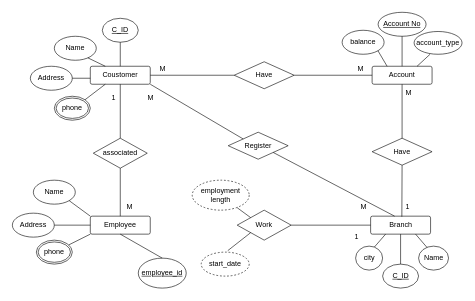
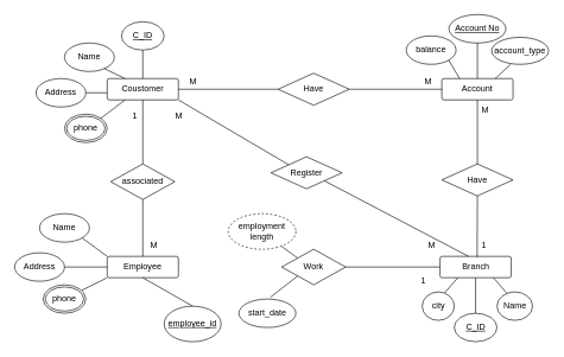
  <mxCell id="0" />
  <mxCell id="1" parent="0" />
  <mxCell id="2" value="Coustomer" style="rounded=1;arcSize=10;whiteSpace=wrap;html=1;align=center;" vertex="1" parent="1"><mxGeometry x="150" y="110" width="100" height="30" as="geometry" /></mxCell>
  <mxCell id="3" value="C_ID" style="ellipse;whiteSpace=wrap;html=1;align=center;fontStyle=4;" vertex="1" parent="1"><mxGeometry x="170" y="30" width="60" height="40" as="geometry" /></mxCell>
  <mxCell id="4" value="Name" style="ellipse;whiteSpace=wrap;html=1;align=center;" vertex="1" parent="1"><mxGeometry x="90" y="60" width="70" height="40" as="geometry" /></mxCell>
  <mxCell id="5" value="Address" style="ellipse;whiteSpace=wrap;html=1;align=center;" vertex="1" parent="1"><mxGeometry x="50" y="110" width="70" height="40" as="geometry" /></mxCell>
  <mxCell id="6" value="phone" style="ellipse;shape=doubleEllipse;margin=3;whiteSpace=wrap;html=1;align=center;" vertex="1" parent="1"><mxGeometry x="90" y="160" width="60" height="40" as="geometry" /></mxCell>
  <mxCell id="7" value="" style="endArrow=none;html=1;rounded=0;exitX=0.5;exitY=0;exitDx=0;exitDy=0;entryX=0.5;entryY=1;entryDx=0;entryDy=0;" edge="1" parent="1" source="2" target="3"><mxGeometry relative="1" as="geometry"><mxPoint x="170" y="90" as="sourcePoint" /><mxPoint x="330" y="90" as="targetPoint" /></mxGeometry></mxCell>
  <mxCell id="8" value="" style="endArrow=none;html=1;rounded=0;exitX=0.8;exitY=0.9;exitDx=0;exitDy=0;exitPerimeter=0;entryX=0.25;entryY=0;entryDx=0;entryDy=0;" edge="1" parent="1" source="4" target="2"><mxGeometry relative="1" as="geometry"><mxPoint x="150" y="100" as="sourcePoint" /><mxPoint x="310" y="100" as="targetPoint" /></mxGeometry></mxCell>
  <mxCell id="9" value="" style="endArrow=none;html=1;rounded=0;exitX=1;exitY=0.5;exitDx=0;exitDy=0;" edge="1" parent="1" source="5"><mxGeometry relative="1" as="geometry"><mxPoint x="130" y="130" as="sourcePoint" /><mxPoint x="150" y="130" as="targetPoint" /></mxGeometry></mxCell>
  <mxCell id="10" value="" style="endArrow=none;html=1;rounded=0;exitX=1;exitY=0;exitDx=0;exitDy=0;entryX=0.25;entryY=1;entryDx=0;entryDy=0;" edge="1" parent="1" source="6" target="2"><mxGeometry relative="1" as="geometry"><mxPoint x="150" y="170" as="sourcePoint" /><mxPoint x="310" y="170" as="targetPoint" /></mxGeometry></mxCell>
  <mxCell id="11" value="Account" style="rounded=1;arcSize=10;whiteSpace=wrap;html=1;align=center;" vertex="1" parent="1"><mxGeometry x="620" y="110" width="100" height="30" as="geometry" /></mxCell>
  <mxCell id="12" value="Have" style="shape=rhombus;perimeter=rhombusPerimeter;whiteSpace=wrap;html=1;align=center;" vertex="1" parent="1"><mxGeometry x="390" y="102.5" width="100" height="45" as="geometry" /></mxCell>
  <mxCell id="13" value="" style="endArrow=none;html=1;rounded=0;exitX=1;exitY=0.5;exitDx=0;exitDy=0;entryX=0;entryY=0.5;entryDx=0;entryDy=0;" edge="1" parent="1" source="2" target="12"><mxGeometry relative="1" as="geometry"><mxPoint x="290" y="110" as="sourcePoint" /><mxPoint x="450" y="110" as="targetPoint" /></mxGeometry></mxCell>
  <mxCell id="14" value="" style="endArrow=none;html=1;rounded=0;exitX=1;exitY=0.5;exitDx=0;exitDy=0;" edge="1" parent="1" source="12"><mxGeometry relative="1" as="geometry"><mxPoint x="500" y="124.5" as="sourcePoint" /><mxPoint x="620" y="125" as="targetPoint" /></mxGeometry></mxCell>
  <mxCell id="15" value="Account No" style="ellipse;whiteSpace=wrap;html=1;align=center;fontStyle=4;" vertex="1" parent="1"><mxGeometry x="630" y="20" width="80" height="40" as="geometry" /></mxCell>
  <mxCell id="16" value="" style="endArrow=none;html=1;rounded=0;strokeColor=default;entryX=0.5;entryY=1;entryDx=0;entryDy=0;exitX=0.5;exitY=0;exitDx=0;exitDy=0;" edge="1" parent="1" source="11" target="15"><mxGeometry relative="1" as="geometry"><mxPoint x="580" y="90" as="sourcePoint" /><mxPoint x="740" y="90" as="targetPoint" /></mxGeometry></mxCell>
  <mxCell id="17" value=" account_type" style="ellipse;whiteSpace=wrap;html=1;align=center;" vertex="1" parent="1"><mxGeometry x="690" y="52" width="80" height="38" as="geometry" /></mxCell>
  <mxCell id="18" value="balance" style="ellipse;whiteSpace=wrap;html=1;align=center;" vertex="1" parent="1"><mxGeometry x="570" y="50" width="70" height="40" as="geometry" /></mxCell>
  <mxCell id="19" value="" style="endArrow=none;html=1;rounded=0;exitX=1;exitY=1;exitDx=0;exitDy=0;entryX=0.25;entryY=0;entryDx=0;entryDy=0;" edge="1" parent="1" source="18" target="11"><mxGeometry relative="1" as="geometry"><mxPoint x="640" y="170" as="sourcePoint" /><mxPoint x="800" y="170" as="targetPoint" /></mxGeometry></mxCell>
  <mxCell id="20" value="" style="endArrow=none;html=1;rounded=0;exitX=0.75;exitY=0;exitDx=0;exitDy=0;entryX=0.333;entryY=1;entryDx=0;entryDy=0;entryPerimeter=0;" edge="1" parent="1" source="11" target="17"><mxGeometry relative="1" as="geometry"><mxPoint x="690" y="100" as="sourcePoint" /><mxPoint x="850" y="100" as="targetPoint" /></mxGeometry></mxCell>
  <mxCell id="21" value="Employee" style="rounded=1;arcSize=10;whiteSpace=wrap;html=1;align=center;" vertex="1" parent="1"><mxGeometry x="150" y="360" width="100" height="30" as="geometry" /></mxCell>
  <mxCell id="22" value="associated" style="shape=rhombus;perimeter=rhombusPerimeter;whiteSpace=wrap;html=1;align=center;" vertex="1" parent="1"><mxGeometry x="155" y="230" width="90" height="50" as="geometry" /></mxCell>
  <mxCell id="23" value="" style="endArrow=none;html=1;rounded=0;exitX=0.5;exitY=0;exitDx=0;exitDy=0;entryX=0.5;entryY=1;entryDx=0;entryDy=0;" edge="1" parent="1" source="22" target="2"><mxGeometry relative="1" as="geometry"><mxPoint x="180" y="200" as="sourcePoint" /><mxPoint x="340" y="200" as="targetPoint" /></mxGeometry></mxCell>
  <mxCell id="24" value="" style="endArrow=none;html=1;rounded=0;exitX=0.5;exitY=0;exitDx=0;exitDy=0;entryX=0.5;entryY=1;entryDx=0;entryDy=0;" edge="1" parent="1" source="21" target="22"><mxGeometry relative="1" as="geometry"><mxPoint x="180" y="330" as="sourcePoint" /><mxPoint x="340" y="330" as="targetPoint" /></mxGeometry></mxCell>
  <mxCell id="25" value="employee_id" style="ellipse;whiteSpace=wrap;html=1;align=center;fontStyle=4;" vertex="1" parent="1"><mxGeometry x="230" y="430" width="80" height="50" as="geometry" /></mxCell>
  <mxCell id="26" value="Name" style="ellipse;whiteSpace=wrap;html=1;align=center;" vertex="1" parent="1"><mxGeometry x="55" y="300" width="70" height="40" as="geometry" /></mxCell>
  <mxCell id="27" value="Address" style="ellipse;whiteSpace=wrap;html=1;align=center;" vertex="1" parent="1"><mxGeometry x="20" y="355" width="70" height="40" as="geometry" /></mxCell>
  <mxCell id="28" value="phone" style="ellipse;shape=doubleEllipse;margin=3;whiteSpace=wrap;html=1;align=center;" vertex="1" parent="1"><mxGeometry x="60" y="400" width="60" height="40" as="geometry" /></mxCell>
  <mxCell id="29" value="" style="endArrow=none;html=1;rounded=0;exitX=1;exitY=1;exitDx=0;exitDy=0;entryX=0;entryY=0;entryDx=0;entryDy=0;" edge="1" parent="1" source="26" target="21"><mxGeometry relative="1" as="geometry"><mxPoint x="130" y="350" as="sourcePoint" /><mxPoint x="290" y="350" as="targetPoint" /></mxGeometry></mxCell>
  <mxCell id="30" value="" style="endArrow=none;html=1;rounded=0;entryX=0;entryY=1;entryDx=0;entryDy=0;" edge="1" parent="1" source="28" target="21"><mxGeometry relative="1" as="geometry"><mxPoint x="60" y="340" as="sourcePoint" /><mxPoint x="220" y="340" as="targetPoint" /></mxGeometry></mxCell>
  <mxCell id="31" value="" style="endArrow=none;html=1;rounded=0;exitX=1;exitY=0.5;exitDx=0;exitDy=0;entryX=0;entryY=0.5;entryDx=0;entryDy=0;" edge="1" parent="1" source="27" target="21"><mxGeometry relative="1" as="geometry"><mxPoint x="60" y="340" as="sourcePoint" /><mxPoint x="220" y="340" as="targetPoint" /></mxGeometry></mxCell>
  <mxCell id="32" value="" style="endArrow=none;html=1;rounded=0;exitX=0.5;exitY=0;exitDx=0;exitDy=0;entryX=0.5;entryY=1;entryDx=0;entryDy=0;" edge="1" parent="1" source="25" target="21"><mxGeometry relative="1" as="geometry"><mxPoint x="150" y="280" as="sourcePoint" /><mxPoint x="310" y="280" as="targetPoint" /></mxGeometry></mxCell>
  <mxCell id="33" value="Branch" style="rounded=1;arcSize=10;whiteSpace=wrap;html=1;align=center;" vertex="1" parent="1"><mxGeometry x="617.5" y="360" width="100" height="30" as="geometry" /></mxCell>
  <mxCell id="34" value="Work" style="shape=rhombus;perimeter=rhombusPerimeter;whiteSpace=wrap;html=1;align=center;" vertex="1" parent="1"><mxGeometry x="395" y="350" width="90" height="50" as="geometry" /></mxCell>
  <mxCell id="35" value="" style="endArrow=none;html=1;rounded=0;exitX=1;exitY=0.5;exitDx=0;exitDy=0;entryX=0;entryY=0.5;entryDx=0;entryDy=0;" edge="1" parent="1" source="34" target="33"><mxGeometry relative="1" as="geometry"><mxPoint x="450" y="420" as="sourcePoint" /><mxPoint x="610" y="420" as="targetPoint" /></mxGeometry></mxCell>
- <mxCell id="36" value="start_date" style="ellipse;whiteSpace=wrap;html=1;align=center;dashed=1;" vertex="1" parent="1"><mxGeometry x="335" y="420" width="80" height="40" as="geometry" /></mxCell>
+ <mxCell id="36" value="start_date" style="ellipse;whiteSpace=wrap;html=1;align=center;dashed=0;" vertex="1" parent="1"><mxGeometry x="335" y="420" width="80" height="40" as="geometry" /></mxCell>
  <mxCell id="37" value="employment&lt;br&gt;length" style="ellipse;whiteSpace=wrap;html=1;align=center;dashed=1;" vertex="1" parent="1"><mxGeometry x="320" y="300" width="95" height="50" as="geometry" /></mxCell>
  <mxCell id="38" value="" style="endArrow=none;html=1;rounded=0;exitX=0.79;exitY=0.92;exitDx=0;exitDy=0;exitPerimeter=0;entryX=0;entryY=0;entryDx=0;entryDy=0;" edge="1" parent="1" source="37" target="34"><mxGeometry relative="1" as="geometry"><mxPoint x="400" y="360" as="sourcePoint" /><mxPoint x="560" y="360" as="targetPoint" /></mxGeometry></mxCell>
  <mxCell id="39" value="" style="endArrow=none;html=1;rounded=0;exitX=0.553;exitY=-0.061;exitDx=0;exitDy=0;exitPerimeter=0;entryX=0;entryY=1;entryDx=0;entryDy=0;" edge="1" parent="1" source="36" target="34"><mxGeometry relative="1" as="geometry"><mxPoint x="405" y="356" as="sourcePoint" /><mxPoint x="428" y="373" as="targetPoint" /></mxGeometry></mxCell>
  <mxCell id="40" value="C_ID" style="ellipse;whiteSpace=wrap;html=1;align=center;fontStyle=4;" vertex="1" parent="1"><mxGeometry x="637.5" y="440" width="60" height="40" as="geometry" /></mxCell>
  <mxCell id="41" value="Name" style="ellipse;whiteSpace=wrap;html=1;align=center;" vertex="1" parent="1"><mxGeometry x="697.5" y="410" width="50" height="40" as="geometry" /></mxCell>
  <mxCell id="42" value="city" style="ellipse;whiteSpace=wrap;html=1;align=center;" vertex="1" parent="1"><mxGeometry x="592.5" y="410" width="45" height="40" as="geometry" /></mxCell>
  <mxCell id="43" value="" style="endArrow=none;html=1;rounded=0;exitX=0.5;exitY=0;exitDx=0;exitDy=0;entryX=0.5;entryY=1;entryDx=0;entryDy=0;" edge="1" parent="1" source="40" target="33"><mxGeometry relative="1" as="geometry"><mxPoint x="627.5" y="430" as="sourcePoint" /><mxPoint x="787.5" y="430" as="targetPoint" /></mxGeometry></mxCell>
  <mxCell id="44" value="" style="endArrow=none;html=1;rounded=0;exitX=0.696;exitY=0.038;exitDx=0;exitDy=0;exitPerimeter=0;entryX=0.25;entryY=1;entryDx=0;entryDy=0;" edge="1" parent="1" source="42" target="33"><mxGeometry relative="1" as="geometry"><mxPoint x="617.5" y="410" as="sourcePoint" /><mxPoint x="777.5" y="410" as="targetPoint" /></mxGeometry></mxCell>
  <mxCell id="45" value="" style="endArrow=none;html=1;rounded=0;exitX=0.75;exitY=1;exitDx=0;exitDy=0;entryX=0.287;entryY=0.063;entryDx=0;entryDy=0;entryPerimeter=0;" edge="1" parent="1" source="33" target="41"><mxGeometry relative="1" as="geometry"><mxPoint x="687.5" y="410" as="sourcePoint" /><mxPoint x="847.5" y="410" as="targetPoint" /></mxGeometry></mxCell>
  <mxCell id="46" value="Have" style="shape=rhombus;perimeter=rhombusPerimeter;whiteSpace=wrap;html=1;align=center;" vertex="1" parent="1"><mxGeometry x="620" y="230" width="100" height="45" as="geometry" /></mxCell>
  <mxCell id="47" value="" style="endArrow=none;html=1;rounded=0;exitX=0.5;exitY=0;exitDx=0;exitDy=0;entryX=0.5;entryY=1;entryDx=0;entryDy=0;" edge="1" parent="1" source="46" target="11"><mxGeometry relative="1" as="geometry"><mxPoint x="590" y="210" as="sourcePoint" /><mxPoint x="750" y="210" as="targetPoint" /></mxGeometry></mxCell>
  <mxCell id="48" value="" style="endArrow=none;html=1;rounded=0;exitX=0.521;exitY=0.03;exitDx=0;exitDy=0;entryX=0.5;entryY=1;entryDx=0;entryDy=0;exitPerimeter=0;" edge="1" parent="1" source="33" target="46"><mxGeometry relative="1" as="geometry"><mxPoint x="669.64" y="355" as="sourcePoint" /><mxPoint x="670" y="270" as="targetPoint" /></mxGeometry></mxCell>
  <mxCell id="49" value="Register" style="shape=rhombus;perimeter=rhombusPerimeter;whiteSpace=wrap;html=1;align=center;" vertex="1" parent="1"><mxGeometry x="380" y="220" width="100" height="45" as="geometry" /></mxCell>
  <mxCell id="50" value="" style="endArrow=none;html=1;rounded=0;exitX=1;exitY=1;exitDx=0;exitDy=0;entryX=0;entryY=0;entryDx=0;entryDy=0;" edge="1" parent="1" source="2" target="49"><mxGeometry relative="1" as="geometry"><mxPoint x="330" y="180" as="sourcePoint" /><mxPoint x="490" y="180" as="targetPoint" /></mxGeometry></mxCell>
  <mxCell id="51" value="" style="endArrow=none;html=1;rounded=0;exitX=1;exitY=1;exitDx=0;exitDy=0;entryX=0.4;entryY=0;entryDx=0;entryDy=0;entryPerimeter=0;" edge="1" parent="1" source="49" target="33"><mxGeometry relative="1" as="geometry"><mxPoint x="530" y="310" as="sourcePoint" /><mxPoint x="690" y="310" as="targetPoint" /></mxGeometry></mxCell>
  <mxCell id="52" value="M" style="text;strokeColor=none;fillColor=none;spacingLeft=4;spacingRight=4;overflow=hidden;rotatable=0;points=[[0,0.5],[1,0.5]];portConstraint=eastwest;fontSize=12;whiteSpace=wrap;html=1;" vertex="1" parent="1"><mxGeometry x="590" y="100" width="40" height="30" as="geometry" /></mxCell>
  <mxCell id="53" value="M" style="text;strokeColor=none;fillColor=none;spacingLeft=4;spacingRight=4;overflow=hidden;rotatable=0;points=[[0,0.5],[1,0.5]];portConstraint=eastwest;fontSize=12;whiteSpace=wrap;html=1;" vertex="1" parent="1"><mxGeometry x="260" y="100" width="40" height="30" as="geometry" /></mxCell>
  <mxCell id="54" value="M" style="text;strokeColor=none;fillColor=none;spacingLeft=4;spacingRight=4;overflow=hidden;rotatable=0;points=[[0,0.5],[1,0.5]];portConstraint=eastwest;fontSize=12;whiteSpace=wrap;html=1;" vertex="1" parent="1"><mxGeometry x="595" y="330" width="40" height="30" as="geometry" /></mxCell>
  <mxCell id="55" value="M" style="text;strokeColor=none;fillColor=none;spacingLeft=4;spacingRight=4;overflow=hidden;rotatable=0;points=[[0,0.5],[1,0.5]];portConstraint=eastwest;fontSize=12;whiteSpace=wrap;html=1;" vertex="1" parent="1"><mxGeometry x="240" y="147.5" width="40" height="30" as="geometry" /></mxCell>
  <mxCell id="56" value="1" style="text;strokeColor=none;fillColor=none;spacingLeft=4;spacingRight=4;overflow=hidden;rotatable=0;points=[[0,0.5],[1,0.5]];portConstraint=eastwest;fontSize=12;whiteSpace=wrap;html=1;" vertex="1" parent="1"><mxGeometry x="670" y="330" width="40" height="30" as="geometry" /></mxCell>
  <mxCell id="57" value="M" style="text;strokeColor=none;fillColor=none;spacingLeft=4;spacingRight=4;overflow=hidden;rotatable=0;points=[[0,0.5],[1,0.5]];portConstraint=eastwest;fontSize=12;whiteSpace=wrap;html=1;" vertex="1" parent="1"><mxGeometry x="670" y="140" width="40" height="30" as="geometry" /></mxCell>
  <mxCell id="58" value="M" style="text;strokeColor=none;fillColor=none;spacingLeft=4;spacingRight=4;overflow=hidden;rotatable=0;points=[[0,0.5],[1,0.5]];portConstraint=eastwest;fontSize=12;whiteSpace=wrap;html=1;" vertex="1" parent="1"><mxGeometry x="205" y="330" width="40" height="30" as="geometry" /></mxCell>
  <mxCell id="59" value="1" style="text;strokeColor=none;fillColor=none;spacingLeft=4;spacingRight=4;overflow=hidden;rotatable=0;points=[[0,0.5],[1,0.5]];portConstraint=eastwest;fontSize=12;whiteSpace=wrap;html=1;" vertex="1" parent="1"><mxGeometry x="585" y="380" width="40" height="30" as="geometry" /></mxCell>
  <mxCell id="60" value="1" style="text;strokeColor=none;fillColor=none;spacingLeft=4;spacingRight=4;overflow=hidden;rotatable=0;points=[[0,0.5],[1,0.5]];portConstraint=eastwest;fontSize=12;whiteSpace=wrap;html=1;" vertex="1" parent="1"><mxGeometry x="180" y="147.5" width="40" height="30" as="geometry" /></mxCell>
